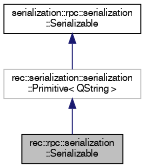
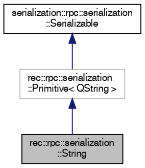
  digraph {
    node [color=black fillcolor=white fontname=FreeSans fontsize=10 shape=record style=filled]
    edge [color=midnightblue dir=back fontname=FreeSans fontsize=10 labelfontname=FreeSans labelfontsize=10 style=solid]
-   n1 [fillcolor=grey75 fontcolor=black height=0.2 label="rec::rpc::serialization\l::Serializable" width=0.4]
-   n2 [color=grey75 height=0.2 label="rec::serialization::serialization\l::Primitive\< QString \>" width=0.4]
+   n1 [fillcolor=grey75 fontcolor=black height=0.2 label="rec::rpc::serialization\l::String" width=0.4]
+   n2 [color=grey75 height=0.2 label="rec::rpc::serialization\l::Primitive\< QString \>" width=0.4]
    n3 [height=0.2 label="serialization::rpc::serialization\l::Serializable" width=0.4]
    n2 -> n1
    n3 -> n2
  }
